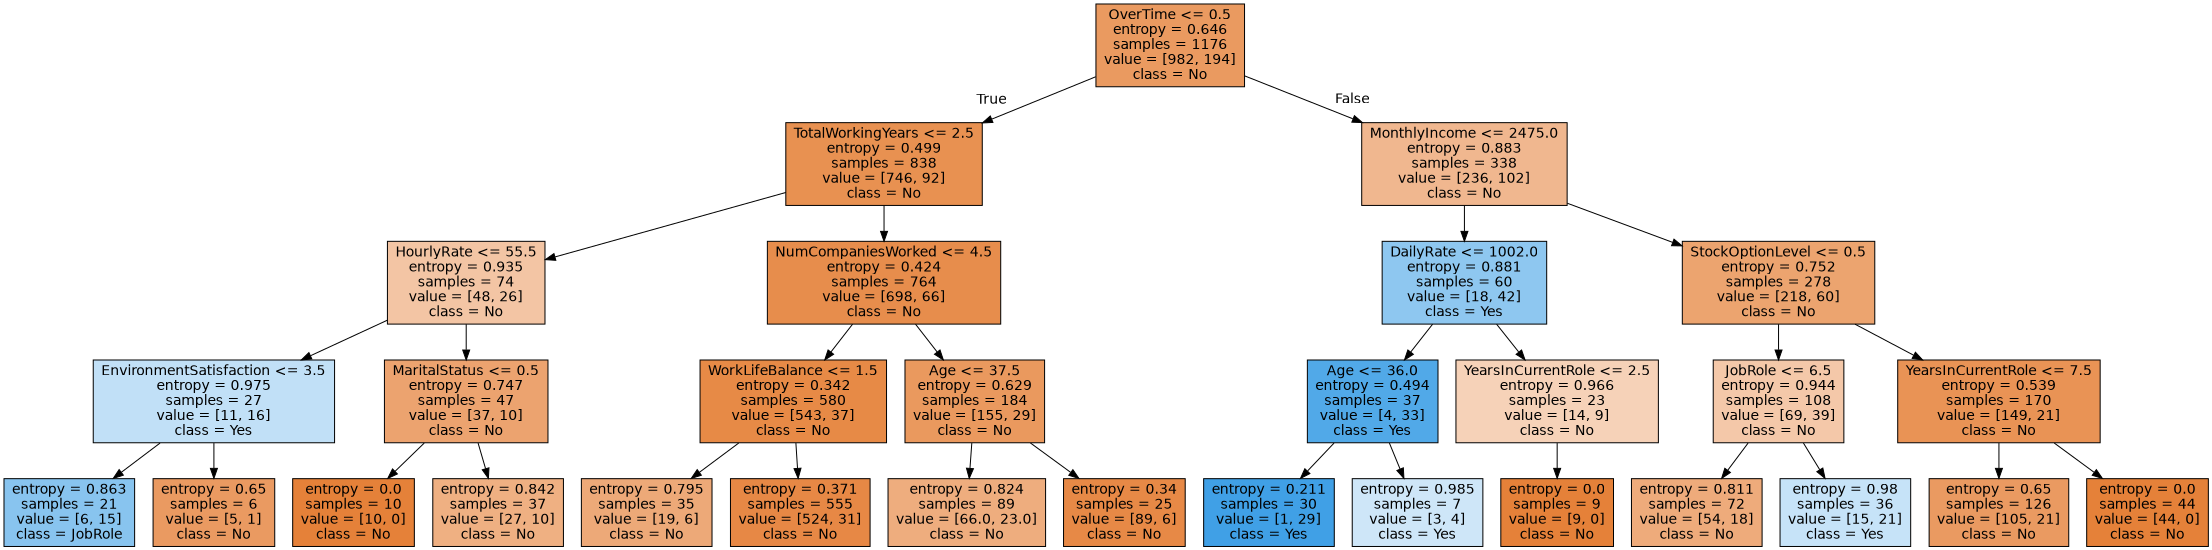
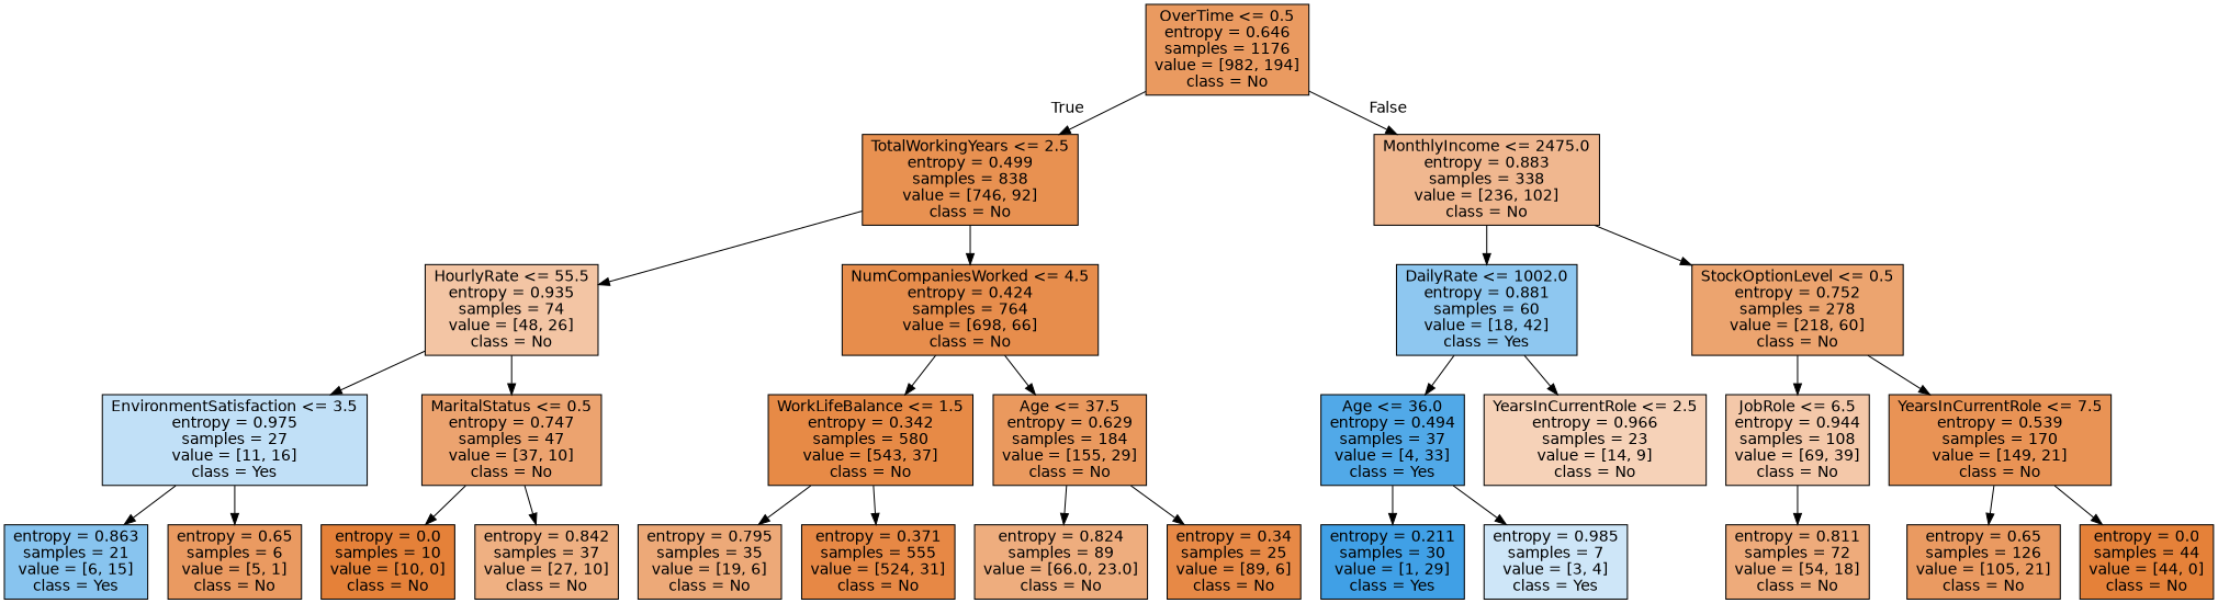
  digraph {
    node [color=black fillcolor="#e58139" fontname=helvetica shape=box style=filled]
    edge [fontname=helvetica]
    n1 [fillcolor="#ea9a60" label="OverTime <= 0.5\nentropy = 0.646\nsamples = 1176\nvalue = [982, 194]\nclass = No"]
    n2 [fillcolor="#e89151" label="TotalWorkingYears <= 2.5\nentropy = 0.499\nsamples = 838\nvalue = [746, 92]\nclass = No"]
    n3 [fillcolor="#f0b78f" label="MonthlyIncome <= 2475.0\nentropy = 0.883\nsamples = 338\nvalue = [236, 102]\nclass = No"]
    n4 [fillcolor="#f3c5a4" label="HourlyRate <= 55.5\nentropy = 0.935\nsamples = 74\nvalue = [48, 26]\nclass = No"]
    n5 [fillcolor="#e78d4c" label="NumCompaniesWorked <= 4.5\nentropy = 0.424\nsamples = 764\nvalue = [698, 66]\nclass = No"]
    n6 [fillcolor="#8ec7f0" label="DailyRate <= 1002.0\nentropy = 0.881\nsamples = 60\nvalue = [18, 42]\nclass = Yes"]
    n7 [fillcolor="#eca46f" label="StockOptionLevel <= 0.5\nentropy = 0.752\nsamples = 278\nvalue = [218, 60]\nclass = No"]
    n8 [fillcolor="#c1e0f7" label="EnvironmentSatisfaction <= 3.5\nentropy = 0.975\nsamples = 27\nvalue = [11, 16]\nclass = Yes"]
    n9 [fillcolor="#eca36f" label="MaritalStatus <= 0.5\nentropy = 0.747\nsamples = 47\nvalue = [37, 10]\nclass = No"]
    n10 [fillcolor="#e78a46" label="WorkLifeBalance <= 1.5\nentropy = 0.342\nsamples = 580\nvalue = [543, 37]\nclass = No"]
    n11 [fillcolor="#ea995e" label="Age <= 37.5\nentropy = 0.629\nsamples = 184\nvalue = [155, 29]\nclass = No"]
-   n12 [fillcolor="#88c4ef" label="entropy = 0.863\nsamples = 21\nvalue = [6, 15]\nclass = JobRole"]
+   n12 [fillcolor="#88c4ef" label="entropy = 0.863\nsamples = 21\nvalue = [6, 15]\nclass = Yes"]
    n13 [fillcolor="#ea9a61" label="entropy = 0.65\nsamples = 6\nvalue = [5, 1]\nclass = No"]
    n14 [label="entropy = 0.0\nsamples = 10\nvalue = [10, 0]\nclass = No"]
    n15 [fillcolor="#efb082" label="entropy = 0.842\nsamples = 37\nvalue = [27, 10]\nclass = No"]
    n16 [fillcolor="#eda978" label="entropy = 0.795\nsamples = 35\nvalue = [19, 6]\nclass = No"]
    n17 [fillcolor="#e78845" label="entropy = 0.371\nsamples = 555\nvalue = [524, 31]\nclass = No"]
    n18 [fillcolor="#eead7e" label="entropy = 0.824\nsamples = 89\nvalue = [66.0, 23.0]\nclass = No"]
    n19 [fillcolor="#e78946" label="entropy = 0.34\nsamples = 25\nvalue = [89, 6]\nclass = No"]
    n20 [fillcolor="#51a9e8" label="Age <= 36.0\nentropy = 0.494\nsamples = 37\nvalue = [4, 33]\nclass = Yes"]
    n21 [fillcolor="#f6d2b8" label="YearsInCurrentRole <= 2.5\nentropy = 0.966\nsamples = 23\nvalue = [14, 9]\nclass = No"]
    n22 [fillcolor="#f4c8a9" label="JobRole <= 6.5\nentropy = 0.944\nsamples = 108\nvalue = [69, 39]\nclass = No"]
    n23 [fillcolor="#e99355" label="YearsInCurrentRole <= 7.5\nentropy = 0.539\nsamples = 170\nvalue = [149, 21]\nclass = No"]
    n24 [fillcolor="#40a0e6" label="entropy = 0.211\nsamples = 30\nvalue = [1, 29]\nclass = Yes"]
    n25 [fillcolor="#cee6f8" label="entropy = 0.985\nsamples = 7\nvalue = [3, 4]\nclass = Yes"]
-   n26 [label="entropy = 0.0\nsamples = 9\nvalue = [9, 0]\nclass = No"]
    n27 [fillcolor="#eeab7b" label="entropy = 0.811\nsamples = 72\nvalue = [54, 18]\nclass = No"]
-   n28 [fillcolor="#c6e3f8" label="entropy = 0.98\nsamples = 36\nvalue = [15, 21]\nclass = Yes"]
    n29 [fillcolor="#ea9a61" label="entropy = 0.65\nsamples = 126\nvalue = [105, 21]\nclass = No"]
    n30 [label="entropy = 0.0\nsamples = 44\nvalue = [44, 0]\nclass = No"]
    n1 -> n2 [headlabel=True labelangle=45 labeldistance=2.5]
    n1 -> n3 [headlabel=False labelangle=-45 labeldistance=2.5]
    n2 -> n4
    n2 -> n5
    n3 -> n6
    n3 -> n7
    n4 -> n8
    n4 -> n9
    n5 -> n10
    n5 -> n11
    n6 -> n20
    n6 -> n21
    n7 -> n22
    n7 -> n23
    n8 -> n12
    n8 -> n13
    n9 -> n14
    n9 -> n15
    n10 -> n16
    n10 -> n17
    n11 -> n18
    n11 -> n19
    n20 -> n24
    n20 -> n25
-   n21 -> n26
    n22 -> n27
-   n22 -> n28
    n23 -> n29
    n23 -> n30
  }
